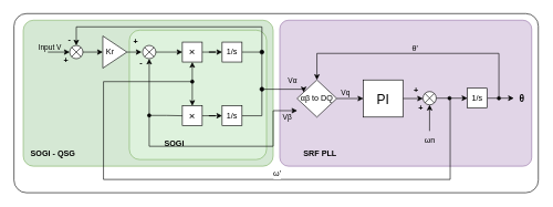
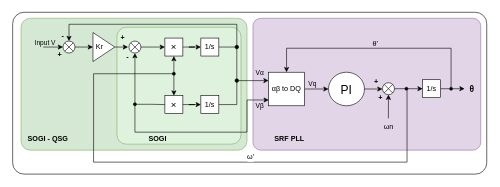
  <mxCell id="0" />
  <mxCell id="1" parent="0" />
  <mxCell id="2" value="" style="rounded=1;whiteSpace=wrap;html=1;arcSize=7;" parent="1" vertex="1"><mxGeometry x="20" y="20" width="791" height="270" as="geometry" /></mxCell>
  <mxCell id="3" value="" style="rounded=1;whiteSpace=wrap;html=1;fillColor=#e1d5e7;strokeColor=#9673a6;arcSize=6;" parent="1" vertex="1"><mxGeometry x="421" y="30" width="380" height="220" as="geometry" /></mxCell>
  <mxCell id="4" value="" style="rounded=1;whiteSpace=wrap;html=1;fillColor=#d5e8d4;strokeColor=#82b366;arcSize=7;" parent="1" vertex="1"><mxGeometry x="34" y="30" width="377" height="220" as="geometry" /></mxCell>
  <mxCell id="5" value="" style="rounded=1;whiteSpace=wrap;html=1;fillColor=#DEF2DD;strokeColor=#82b366;arcSize=8;" parent="1" vertex="1"><mxGeometry x="194" y="45" width="207" height="195" as="geometry" /></mxCell>
  <mxCell id="6" value="" style="edgeStyle=none;rounded=0;orthogonalLoop=1;jettySize=auto;html=1;" parent="1" source="9" edge="1"><mxGeometry relative="1" as="geometry"><mxPoint x="154" y="78" as="targetPoint" /></mxGeometry></mxCell>
  <mxCell id="7" style="edgeStyle=none;rounded=0;orthogonalLoop=1;jettySize=auto;html=1;entryX=0;entryY=0.5;entryDx=0;entryDy=0;" parent="1" target="9" edge="1"><mxGeometry relative="1" as="geometry"><mxPoint x="71" y="78" as="sourcePoint" /></mxGeometry></mxCell>
  <mxCell id="8" value="Input V" style="edgeLabel;html=1;align=center;verticalAlign=middle;resizable=0;points=[];labelBackgroundColor=none;" parent="7" connectable="0" vertex="1"><mxGeometry x="-0.344" relative="1" as="geometry"><mxPoint x="-9" y="-8" as="offset" /></mxGeometry></mxCell>
  <mxCell id="9" value="" style="shape=sumEllipse;perimeter=ellipsePerimeter;whiteSpace=wrap;html=1;backgroundOutline=1;" parent="1" vertex="1"><mxGeometry x="104" y="68" width="20" height="20" as="geometry" /></mxCell>
  <mxCell id="10" style="edgeStyle=orthogonalEdgeStyle;rounded=0;orthogonalLoop=1;jettySize=auto;html=1;exitX=1;exitY=0.5;exitDx=0;exitDy=0;entryX=0;entryY=0.5;entryDx=0;entryDy=0;" parent="1" source="14" target="15" edge="1"><mxGeometry relative="1" as="geometry" /></mxCell>
  <mxCell id="11" value="Vq" style="edgeLabel;html=1;align=center;verticalAlign=middle;resizable=0;points=[];labelBackgroundColor=none;" parent="10" vertex="1" connectable="0"><mxGeometry x="-0.357" relative="1" as="geometry"><mxPoint x="-1" y="-10" as="offset" /></mxGeometry></mxCell>
  <mxCell id="12" style="edgeStyle=orthogonalEdgeStyle;rounded=0;orthogonalLoop=1;jettySize=auto;html=1;entryX=0;entryY=0.25;entryDx=0;entryDy=0;startArrow=oval;startFill=1;" parent="1" target="14" edge="1"><mxGeometry relative="1" as="geometry"><mxPoint x="394" y="134" as="sourcePoint" /><Array as="points"><mxPoint x="394" y="134" /></Array></mxGeometry></mxCell>
  <mxCell id="13" value="Vα" style="edgeLabel;html=1;align=center;verticalAlign=middle;resizable=0;points=[];labelBackgroundColor=none;" parent="12" vertex="1" connectable="0"><mxGeometry x="0.105" y="-2" relative="1" as="geometry"><mxPoint x="8" y="-16" as="offset" /></mxGeometry></mxCell>
- <mxCell id="14" value="αβ to DQ" style="rhombus;whiteSpace=wrap;html=1;" parent="1" vertex="1"><mxGeometry x="447" y="120" width="60" height="56" as="geometry" /></mxCell>
- <mxCell id="15" value="&lt;font style=&quot;font-size: 20px;&quot;&gt;PI&lt;/font&gt;" style="whiteSpace=wrap;html=1;" parent="1" vertex="1"><mxGeometry x="547" y="120" width="60" height="56" as="geometry" /></mxCell>
+ <mxCell id="14" value="αβ to DQ" style="whiteSpace=wrap;html=1;" parent="1" vertex="1"><mxGeometry x="447" y="120" width="60" height="56" as="geometry" /></mxCell>
+ <mxCell id="15" value="&lt;font style=&quot;font-size: 20px;&quot;&gt;PI&lt;/font&gt;" style="ellipse;whiteSpace=wrap;html=1;" parent="1" vertex="1"><mxGeometry x="547" y="120" width="60" height="56" as="geometry" /></mxCell>
  <mxCell id="16" style="edgeStyle=orthogonalEdgeStyle;rounded=0;orthogonalLoop=1;jettySize=auto;html=1;exitX=1;exitY=0.5;exitDx=0;exitDy=0;entryX=-0.073;entryY=0.533;entryDx=0;entryDy=0;entryPerimeter=0;" parent="1" source="17" target="33" edge="1"><mxGeometry relative="1" as="geometry"><mxPoint x="224" y="78" as="targetPoint" /></mxGeometry></mxCell>
  <mxCell id="17" value="&amp;nbsp;Kr" style="triangle;whiteSpace=wrap;html=1;align=left;labelPosition=center;verticalLabelPosition=middle;verticalAlign=middle;" parent="1" vertex="1"><mxGeometry x="154" y="53.75" width="36.38" height="48.5" as="geometry" /></mxCell>
  <mxCell id="18" value="" style="edgeStyle=orthogonalEdgeStyle;rounded=0;orthogonalLoop=1;jettySize=auto;html=1;" parent="1" source="19" target="29" edge="1"><mxGeometry relative="1" as="geometry" /></mxCell>
  <mxCell id="19" value="&lt;font style=&quot;font-size: 16px;&quot;&gt;×&lt;/font&gt;" style="whiteSpace=wrap;html=1;" parent="1" vertex="1"><mxGeometry x="274" y="63" width="30" height="30" as="geometry" /></mxCell>
  <mxCell id="20" style="edgeStyle=orthogonalEdgeStyle;rounded=0;orthogonalLoop=1;jettySize=auto;html=1;exitX=0.5;exitY=0;exitDx=0;exitDy=0;entryX=0.5;entryY=1;entryDx=0;entryDy=0;startArrow=none;startFill=0;" parent="1" source="41" target="19" edge="1"><mxGeometry relative="1" as="geometry" /></mxCell>
  <mxCell id="21" value="" style="edgeStyle=orthogonalEdgeStyle;rounded=0;orthogonalLoop=1;jettySize=auto;html=1;" parent="1" source="22" target="35" edge="1"><mxGeometry relative="1" as="geometry" /></mxCell>
  <mxCell id="22" value="&lt;font style=&quot;font-size: 16px;&quot;&gt;×&lt;/font&gt;" style="whiteSpace=wrap;html=1;" parent="1" vertex="1"><mxGeometry x="274" y="159" width="30" height="30" as="geometry" /></mxCell>
  <mxCell id="23" value="" style="edgeStyle=orthogonalEdgeStyle;rounded=0;orthogonalLoop=1;jettySize=auto;html=1;exitX=1;exitY=0.5;exitDx=0;exitDy=0;" parent="1" source="15" target="27" edge="1"><mxGeometry relative="1" as="geometry"><mxPoint x="667" y="148.147" as="targetPoint" /><mxPoint x="597" y="148.5" as="sourcePoint" /><Array as="points"><mxPoint x="637" y="148.5" /></Array></mxGeometry></mxCell>
  <mxCell id="24" style="edgeStyle=orthogonalEdgeStyle;rounded=0;orthogonalLoop=1;jettySize=auto;html=1;exitX=1;exitY=0.5;exitDx=0;exitDy=0;entryX=0;entryY=0.5;entryDx=0;entryDy=0;" parent="1" source="39" target="31" edge="1"><mxGeometry relative="1" as="geometry" /></mxCell>
  <mxCell id="25" style="edgeStyle=orthogonalEdgeStyle;rounded=0;orthogonalLoop=1;jettySize=auto;html=1;exitX=0.5;exitY=1;exitDx=0;exitDy=0;entryX=0.5;entryY=1;entryDx=0;entryDy=0;" parent="1" target="27" edge="1"><mxGeometry relative="1" as="geometry"><mxPoint x="646.917" y="197" as="sourcePoint" /></mxGeometry></mxCell>
  <mxCell id="26" value="ωn" style="edgeLabel;html=1;align=center;verticalAlign=middle;resizable=0;points=[];labelBackgroundColor=none;fontSize=12;" parent="25" vertex="1" connectable="0"><mxGeometry x="-0.903" relative="1" as="geometry"><mxPoint y="15" as="offset" /></mxGeometry></mxCell>
  <mxCell id="27" value="" style="shape=sumEllipse;perimeter=ellipsePerimeter;whiteSpace=wrap;html=1;backgroundOutline=1;" parent="1" vertex="1"><mxGeometry x="637" y="137.5" width="20" height="20" as="geometry" /></mxCell>
  <mxCell id="28" style="edgeStyle=orthogonalEdgeStyle;rounded=0;orthogonalLoop=1;jettySize=auto;html=1;exitX=1;exitY=0.5;exitDx=0;exitDy=0;endArrow=oval;endFill=1;" parent="1" source="29" edge="1"><mxGeometry relative="1" as="geometry"><mxPoint x="394" y="78" as="targetPoint" /></mxGeometry></mxCell>
  <mxCell id="29" value="1/s" style="whiteSpace=wrap;html=1;" parent="1" vertex="1"><mxGeometry x="334" y="63" width="30" height="30" as="geometry" /></mxCell>
  <mxCell id="30" style="edgeStyle=orthogonalEdgeStyle;rounded=0;orthogonalLoop=1;jettySize=auto;html=1;exitX=1;exitY=0.5;exitDx=0;exitDy=0;entryX=0;entryY=0.5;entryDx=0;entryDy=0;endArrow=none;endFill=0;" parent="1" source="31" target="51" edge="1"><mxGeometry relative="1" as="geometry" /></mxCell>
  <mxCell id="31" value="1/s" style="whiteSpace=wrap;html=1;" parent="1" vertex="1"><mxGeometry x="704" y="132.5" width="30" height="30" as="geometry" /></mxCell>
  <mxCell id="32" style="edgeStyle=orthogonalEdgeStyle;rounded=0;orthogonalLoop=1;jettySize=auto;html=1;exitX=1;exitY=0.5;exitDx=0;exitDy=0;entryX=0;entryY=0.5;entryDx=0;entryDy=0;" parent="1" source="33" target="19" edge="1"><mxGeometry relative="1" as="geometry" /></mxCell>
  <mxCell id="33" value="" style="shape=sumEllipse;perimeter=ellipsePerimeter;whiteSpace=wrap;html=1;backgroundOutline=1;" parent="1" vertex="1"><mxGeometry x="214" y="68" width="20" height="20" as="geometry" /></mxCell>
  <mxCell id="34" style="edgeStyle=orthogonalEdgeStyle;rounded=0;orthogonalLoop=1;jettySize=auto;html=1;exitX=1;exitY=0.5;exitDx=0;exitDy=0;entryX=0.5;entryY=0;entryDx=0;entryDy=0;" parent="1" source="35" target="9" edge="1"><mxGeometry relative="1" as="geometry"><mxPoint x="384" y="50" as="targetPoint" /><Array as="points"><mxPoint x="394" y="174" /><mxPoint x="394" y="40" /><mxPoint x="114" y="40" /></Array></mxGeometry></mxCell>
  <mxCell id="35" value="1/s" style="whiteSpace=wrap;html=1;" parent="1" vertex="1"><mxGeometry x="334" y="159" width="30" height="30" as="geometry" /></mxCell>
  <mxCell id="36" value="" style="edgeStyle=orthogonalEdgeStyle;rounded=0;orthogonalLoop=1;jettySize=auto;html=1;exitX=1;exitY=0.5;exitDx=0;exitDy=0;entryX=0;entryY=0.5;entryDx=0;entryDy=0;endArrow=none;endFill=0;" parent="1" source="27" target="39" edge="1"><mxGeometry relative="1" as="geometry"><mxPoint x="657" y="148" as="sourcePoint" /><mxPoint x="694" y="148" as="targetPoint" /></mxGeometry></mxCell>
  <mxCell id="37" style="edgeStyle=orthogonalEdgeStyle;rounded=0;orthogonalLoop=1;jettySize=auto;html=1;exitX=0.5;exitY=1;exitDx=0;exitDy=0;endArrow=none;endFill=0;entryX=0;entryY=0.5;entryDx=0;entryDy=0;" parent="1" edge="1"><mxGeometry relative="1" as="geometry"><mxPoint x="287.5" y="122.5" as="targetPoint" /><mxPoint x="678" y="150" as="sourcePoint" /><Array as="points"><mxPoint x="678" y="270" /><mxPoint x="155" y="270" /><mxPoint x="155" y="123" /></Array></mxGeometry></mxCell>
  <mxCell id="38" value="ω'" style="edgeLabel;html=1;align=center;verticalAlign=middle;resizable=0;points=[];fontSize=12;" parent="37" vertex="1" connectable="0"><mxGeometry x="-0.184" y="-2" relative="1" as="geometry"><mxPoint x="-5" y="-7" as="offset" /></mxGeometry></mxCell>
  <mxCell id="39" value="" style="ellipse;whiteSpace=wrap;html=1;aspect=fixed;fillColor=#000000;" parent="1" vertex="1"><mxGeometry x="674.5" y="145" width="5" height="5" as="geometry" /></mxCell>
  <mxCell id="40" value="" style="edgeStyle=orthogonalEdgeStyle;rounded=0;orthogonalLoop=1;jettySize=auto;html=1;exitX=0.5;exitY=0;exitDx=0;exitDy=0;entryX=0.5;entryY=1;entryDx=0;entryDy=0;startArrow=classic;startFill=1;endArrow=none;endFill=0;" parent="1" source="22" target="41" edge="1"><mxGeometry relative="1" as="geometry"><mxPoint x="289" y="159" as="sourcePoint" /><mxPoint x="289" y="93" as="targetPoint" /></mxGeometry></mxCell>
  <mxCell id="41" value="" style="ellipse;whiteSpace=wrap;html=1;aspect=fixed;fillColor=#000000;" parent="1" vertex="1"><mxGeometry x="286.5" y="120" width="5" height="5" as="geometry" /></mxCell>
  <mxCell id="42" style="edgeStyle=orthogonalEdgeStyle;rounded=0;orthogonalLoop=1;jettySize=auto;html=1;exitX=0.5;exitY=0;exitDx=0;exitDy=0;entryX=0.5;entryY=1;entryDx=0;entryDy=0;" parent="1" source="44" target="33" edge="1"><mxGeometry relative="1" as="geometry" /></mxCell>
  <mxCell id="43" style="edgeStyle=orthogonalEdgeStyle;rounded=0;orthogonalLoop=1;jettySize=auto;html=1;exitX=1;exitY=0.5;exitDx=0;exitDy=0;entryX=0;entryY=0.5;entryDx=0;entryDy=0;endArrow=none;endFill=0;" parent="1" source="44" target="22" edge="1"><mxGeometry relative="1" as="geometry" /></mxCell>
  <mxCell id="44" value="" style="ellipse;whiteSpace=wrap;html=1;aspect=fixed;fillColor=#000000;" parent="1" vertex="1"><mxGeometry x="221.5" y="171" width="5" height="5" as="geometry" /></mxCell>
  <mxCell id="45" style="edgeStyle=orthogonalEdgeStyle;rounded=0;orthogonalLoop=1;jettySize=auto;html=1;exitX=0.5;exitY=1;exitDx=0;exitDy=0;entryX=0.006;entryY=0.827;entryDx=0;entryDy=0;entryPerimeter=0;" parent="1" source="44" target="14" edge="1"><mxGeometry relative="1" as="geometry"><Array as="points"><mxPoint x="224" y="220" /><mxPoint x="411" y="220" /><mxPoint x="411" y="166" /></Array></mxGeometry></mxCell>
  <mxCell id="46" value="Vβ" style="edgeLabel;html=1;align=center;verticalAlign=middle;resizable=0;points=[];labelBackgroundColor=none;" parent="45" vertex="1" connectable="0"><mxGeometry x="0.861" relative="1" as="geometry"><mxPoint x="6" y="10" as="offset" /></mxGeometry></mxCell>
  <mxCell id="47" style="edgeStyle=orthogonalEdgeStyle;rounded=0;orthogonalLoop=1;jettySize=auto;html=1;exitX=1;exitY=0.5;exitDx=0;exitDy=0;" parent="1" source="51" edge="1"><mxGeometry relative="1" as="geometry"><mxPoint x="774" y="147.556" as="targetPoint" /></mxGeometry></mxCell>
  <mxCell id="48" value="θ" style="edgeLabel;html=1;align=center;verticalAlign=middle;resizable=0;points=[];labelBackgroundColor=none;fontStyle=1;fontSize=14;" parent="47" vertex="1" connectable="0"><mxGeometry x="0.81" y="-1" relative="1" as="geometry"><mxPoint x="13" y="-1" as="offset" /></mxGeometry></mxCell>
  <mxCell id="49" style="edgeStyle=orthogonalEdgeStyle;rounded=0;orthogonalLoop=1;jettySize=auto;html=1;entryX=0.5;entryY=0;entryDx=0;entryDy=0;" parent="1" source="51" target="14" edge="1"><mxGeometry relative="1" as="geometry"><mxPoint x="751.5" y="120" as="targetPoint" /><Array as="points"><mxPoint x="752" y="80" /><mxPoint x="477" y="80" /></Array></mxGeometry></mxCell>
  <mxCell id="50" value="θ'" style="edgeLabel;html=1;align=center;verticalAlign=middle;resizable=0;points=[];labelBackgroundColor=none;fontSize=12;" parent="49" vertex="1" connectable="0"><mxGeometry x="-0.228" y="1" relative="1" as="geometry"><mxPoint x="-46" y="-9" as="offset" /></mxGeometry></mxCell>
  <mxCell id="51" value="" style="ellipse;whiteSpace=wrap;html=1;aspect=fixed;fillColor=#000000;" parent="1" vertex="1"><mxGeometry x="749" y="145" width="5" height="5" as="geometry" /></mxCell>
  <mxCell id="52" value="+" style="text;html=1;align=center;verticalAlign=middle;whiteSpace=wrap;rounded=0;fontStyle=1" parent="1" vertex="1"><mxGeometry x="89" y="82.5" width="20" height="17.75" as="geometry" /></mxCell>
  <mxCell id="53" value="-" style="text;html=1;align=center;verticalAlign=middle;whiteSpace=wrap;rounded=0;fontStyle=1" parent="1" vertex="1"><mxGeometry x="94" y="50.25" width="20" height="17.75" as="geometry" /></mxCell>
  <mxCell id="54" value="+" style="text;html=1;align=center;verticalAlign=middle;whiteSpace=wrap;rounded=0;fontStyle=1" parent="1" vertex="1"><mxGeometry x="194" y="53.75" width="20" height="17.75" as="geometry" /></mxCell>
  <mxCell id="55" value="-" style="text;html=1;align=center;verticalAlign=middle;whiteSpace=wrap;rounded=0;fontStyle=1" parent="1" vertex="1"><mxGeometry x="201.5" y="85" width="20" height="17.75" as="geometry" /></mxCell>
  <mxCell id="56" value="+" style="text;html=1;align=center;verticalAlign=middle;whiteSpace=wrap;rounded=0;fontStyle=1" parent="1" vertex="1"><mxGeometry x="617" y="127.25" width="20" height="17.75" as="geometry" /></mxCell>
  <mxCell id="57" value="+" style="text;html=1;align=center;verticalAlign=middle;whiteSpace=wrap;rounded=0;fontStyle=1" parent="1" vertex="1"><mxGeometry x="624" y="154.5" width="20" height="17.75" as="geometry" /></mxCell>
  <mxCell id="58" value="SOGI - QSG" style="text;html=1;align=center;verticalAlign=middle;whiteSpace=wrap;rounded=0;fontStyle=1" parent="1" vertex="1"><mxGeometry x="44" y="222.25" width="70" height="17.75" as="geometry" /></mxCell>
  <mxCell id="59" value="SRF PLL" style="text;html=1;align=center;verticalAlign=middle;whiteSpace=wrap;rounded=0;fontStyle=1" parent="1" vertex="1"><mxGeometry x="447" y="222.25" width="70" height="17.75" as="geometry" /></mxCell>
- <mxCell id="60" value="SOGI" style="text;html=1;align=center;verticalAlign=middle;whiteSpace=wrap;rounded=0;fontStyle=1" parent="1" vertex="1"><mxGeometry x="226.5" y="207.25" width="70" height="17.75" as="geometry" /></mxCell>
+ <mxCell id="60" value="SOGI" style="text;html=1;align=center;verticalAlign=middle;whiteSpace=wrap;rounded=0;fontStyle=1" parent="1" vertex="1"><mxGeometry x="226.5" y="222.25" width="70" height="17.75" as="geometry" /></mxCell>
